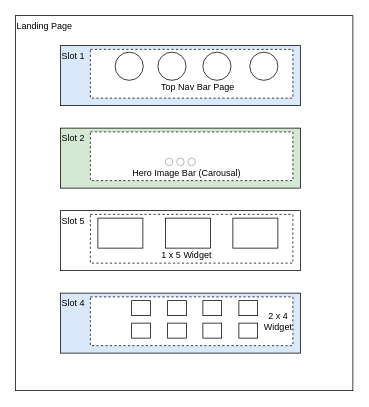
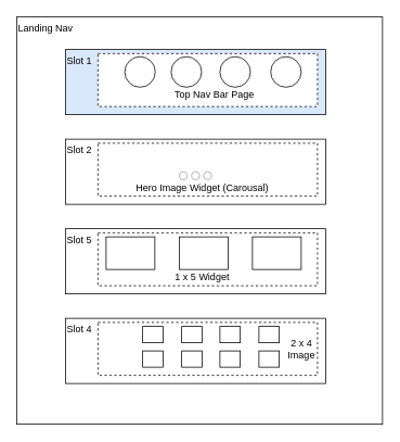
  <mxCell id="0" />
  <mxCell id="1" parent="0" />
- <mxCell id="2" value="Landing Page" style="whiteSpace=wrap;html=1;align=left;verticalAlign=top;" vertex="1" parent="1"><mxGeometry x="20" y="20" width="450" height="500" as="geometry" /></mxCell>
+ <mxCell id="2" value="Landing Nav" style="whiteSpace=wrap;html=1;align=left;verticalAlign=top;" vertex="1" parent="1"><mxGeometry x="20" y="20" width="450" height="500" as="geometry" /></mxCell>
  <mxCell id="3" value="Slot 5" style="rounded=0;whiteSpace=wrap;html=1;align=left;verticalAlign=top;" vertex="1" parent="1"><mxGeometry x="80" y="280" width="320" height="80" as="geometry" /></mxCell>
  <mxCell id="4" value="" style="rounded=0;whiteSpace=wrap;html=1;dashed=1;" vertex="1" parent="1"><mxGeometry x="120" y="285" width="270" height="65" as="geometry" /></mxCell>
  <mxCell id="5" value="" style="rounded=0;whiteSpace=wrap;html=1;" vertex="1" parent="1"><mxGeometry x="130" y="290" width="60" height="40" as="geometry" /></mxCell>
  <mxCell id="6" value="" style="rounded=0;whiteSpace=wrap;html=1;" vertex="1" parent="1"><mxGeometry x="220" y="290" width="60" height="40" as="geometry" /></mxCell>
  <mxCell id="7" value="" style="rounded=0;whiteSpace=wrap;html=1;" vertex="1" parent="1"><mxGeometry x="310" y="290" width="60" height="40" as="geometry" /></mxCell>
  <mxCell id="8" value="1 x 5 Widget" style="text;html=1;resizable=0;autosize=1;align=center;verticalAlign=middle;points=[];fillColor=none;strokeColor=none;rounded=0;dashed=1;" vertex="1" parent="1"><mxGeometry x="203" y="325" width="90" height="30" as="geometry" /></mxCell>
- <mxCell id="9" value="Slot 2&amp;nbsp;" style="rounded=0;whiteSpace=wrap;html=1;align=left;verticalAlign=top;fillColor=#d5e8d4;" vertex="1" parent="1"><mxGeometry x="80" y="170" width="320" height="80" as="geometry" /></mxCell>
+ <mxCell id="9" value="Slot 2&amp;nbsp;" style="rounded=0;whiteSpace=wrap;html=1;align=left;verticalAlign=top;" vertex="1" parent="1"><mxGeometry x="80" y="170" width="320" height="80" as="geometry" /></mxCell>
  <mxCell id="10" value="" style="rounded=0;whiteSpace=wrap;html=1;dashed=1;" vertex="1" parent="1"><mxGeometry x="120" y="175" width="270" height="65" as="geometry" /></mxCell>
- <mxCell id="11" value="Hero Image Bar (Carousal)" style="text;html=1;resizable=0;autosize=1;align=center;verticalAlign=middle;points=[];fillColor=none;strokeColor=none;rounded=0;dashed=1;" vertex="1" parent="1"><mxGeometry x="153" y="215" width="190" height="30" as="geometry" /></mxCell>
+ <mxCell id="11" value="Hero Image Widget (Carousal)" style="text;html=1;resizable=0;autosize=1;align=center;verticalAlign=middle;points=[];fillColor=none;strokeColor=none;rounded=0;dashed=1;" vertex="1" parent="1"><mxGeometry x="153" y="215" width="190" height="30" as="geometry" /></mxCell>
  <mxCell id="12" value="Slot 1" style="rounded=0;whiteSpace=wrap;html=1;align=left;verticalAlign=top;fillColor=#dae8fc;" vertex="1" parent="1"><mxGeometry x="80" y="60" width="320" height="80" as="geometry" /></mxCell>
  <mxCell id="13" value="" style="rounded=0;whiteSpace=wrap;html=1;dashed=1;" vertex="1" parent="1"><mxGeometry x="120" y="65" width="270" height="65" as="geometry" /></mxCell>
  <mxCell id="14" value="" style="ellipse;whiteSpace=wrap;html=1;aspect=fixed;" vertex="1" parent="1"><mxGeometry x="153" y="68.75" width="37.5" height="37.5" as="geometry" /></mxCell>
  <mxCell id="15" value="" style="ellipse;whiteSpace=wrap;html=1;aspect=fixed;" vertex="1" parent="1"><mxGeometry x="210" y="68.75" width="37.5" height="37.5" as="geometry" /></mxCell>
  <mxCell id="16" value="" style="ellipse;whiteSpace=wrap;html=1;aspect=fixed;" vertex="1" parent="1"><mxGeometry x="270" y="68.75" width="37.5" height="37.5" as="geometry" /></mxCell>
  <mxCell id="17" value="" style="ellipse;whiteSpace=wrap;html=1;aspect=fixed;" vertex="1" parent="1"><mxGeometry x="332.5" y="68.75" width="37.5" height="37.5" as="geometry" /></mxCell>
  <mxCell id="18" value="Top Nav Bar Page" style="text;html=1;resizable=0;autosize=1;align=center;verticalAlign=middle;points=[];fillColor=none;strokeColor=none;rounded=0;dashed=1;" vertex="1" parent="1"><mxGeometry x="197.5" y="100" width="130" height="30" as="geometry" /></mxCell>
  <mxCell id="19" value="" style="ellipse;whiteSpace=wrap;html=1;aspect=fixed;strokeColor=#A1A1A1;" vertex="1" parent="1"><mxGeometry x="220" y="210" width="10" height="10" as="geometry" /></mxCell>
  <mxCell id="20" value="" style="ellipse;whiteSpace=wrap;html=1;aspect=fixed;strokeColor=#A1A1A1;" vertex="1" parent="1"><mxGeometry x="235" y="210" width="10" height="10" as="geometry" /></mxCell>
  <mxCell id="21" value="" style="ellipse;whiteSpace=wrap;html=1;aspect=fixed;strokeColor=#A1A1A1;" vertex="1" parent="1"><mxGeometry x="250" y="210" width="10" height="10" as="geometry" /></mxCell>
- <mxCell id="22" value="Slot 4&amp;nbsp;" style="rounded=0;whiteSpace=wrap;html=1;align=left;verticalAlign=top;fillColor=#dae8fc;" vertex="1" parent="1"><mxGeometry x="80" y="390" width="320" height="80" as="geometry" /></mxCell>
+ <mxCell id="22" value="Slot 4&amp;nbsp;" style="rounded=0;whiteSpace=wrap;html=1;align=left;verticalAlign=top;" vertex="1" parent="1"><mxGeometry x="80" y="390" width="320" height="80" as="geometry" /></mxCell>
  <mxCell id="23" value="" style="rounded=0;whiteSpace=wrap;html=1;dashed=1;" vertex="1" parent="1"><mxGeometry x="120" y="395" width="270" height="65" as="geometry" /></mxCell>
  <mxCell id="24" value="" style="rounded=0;whiteSpace=wrap;html=1;" vertex="1" parent="1"><mxGeometry x="175" y="400" width="25" height="20" as="geometry" /></mxCell>
  <mxCell id="25" value="" style="rounded=0;whiteSpace=wrap;html=1;" vertex="1" parent="1"><mxGeometry x="175" y="430" width="25" height="20" as="geometry" /></mxCell>
  <mxCell id="26" value="" style="rounded=0;whiteSpace=wrap;html=1;" vertex="1" parent="1"><mxGeometry x="223" y="400" width="25" height="20" as="geometry" /></mxCell>
  <mxCell id="27" value="" style="rounded=0;whiteSpace=wrap;html=1;" vertex="1" parent="1"><mxGeometry x="223" y="430" width="25" height="20" as="geometry" /></mxCell>
  <mxCell id="28" value="" style="rounded=0;whiteSpace=wrap;html=1;" vertex="1" parent="1"><mxGeometry x="270" y="400" width="25" height="20" as="geometry" /></mxCell>
  <mxCell id="29" value="" style="rounded=0;whiteSpace=wrap;html=1;" vertex="1" parent="1"><mxGeometry x="270" y="430" width="25" height="20" as="geometry" /></mxCell>
  <mxCell id="30" value="" style="rounded=0;whiteSpace=wrap;html=1;" vertex="1" parent="1"><mxGeometry x="318" y="400" width="25" height="20" as="geometry" /></mxCell>
  <mxCell id="31" value="" style="rounded=0;whiteSpace=wrap;html=1;" vertex="1" parent="1"><mxGeometry x="318" y="430" width="25" height="20" as="geometry" /></mxCell>
- <mxCell id="32" value="2 x 4&lt;br&gt;Widget" style="text;html=1;resizable=0;autosize=1;align=center;verticalAlign=middle;points=[];fillColor=none;strokeColor=none;rounded=0;dashed=1;" vertex="1" parent="1"><mxGeometry x="340" y="407.5" width="60" height="40" as="geometry" /></mxCell>
+ <mxCell id="32" value="2 x 4&lt;br&gt;Image" style="text;html=1;resizable=0;autosize=1;align=center;verticalAlign=middle;points=[];fillColor=none;strokeColor=none;rounded=0;dashed=1;" vertex="1" parent="1"><mxGeometry x="340" y="407.5" width="60" height="40" as="geometry" /></mxCell>
